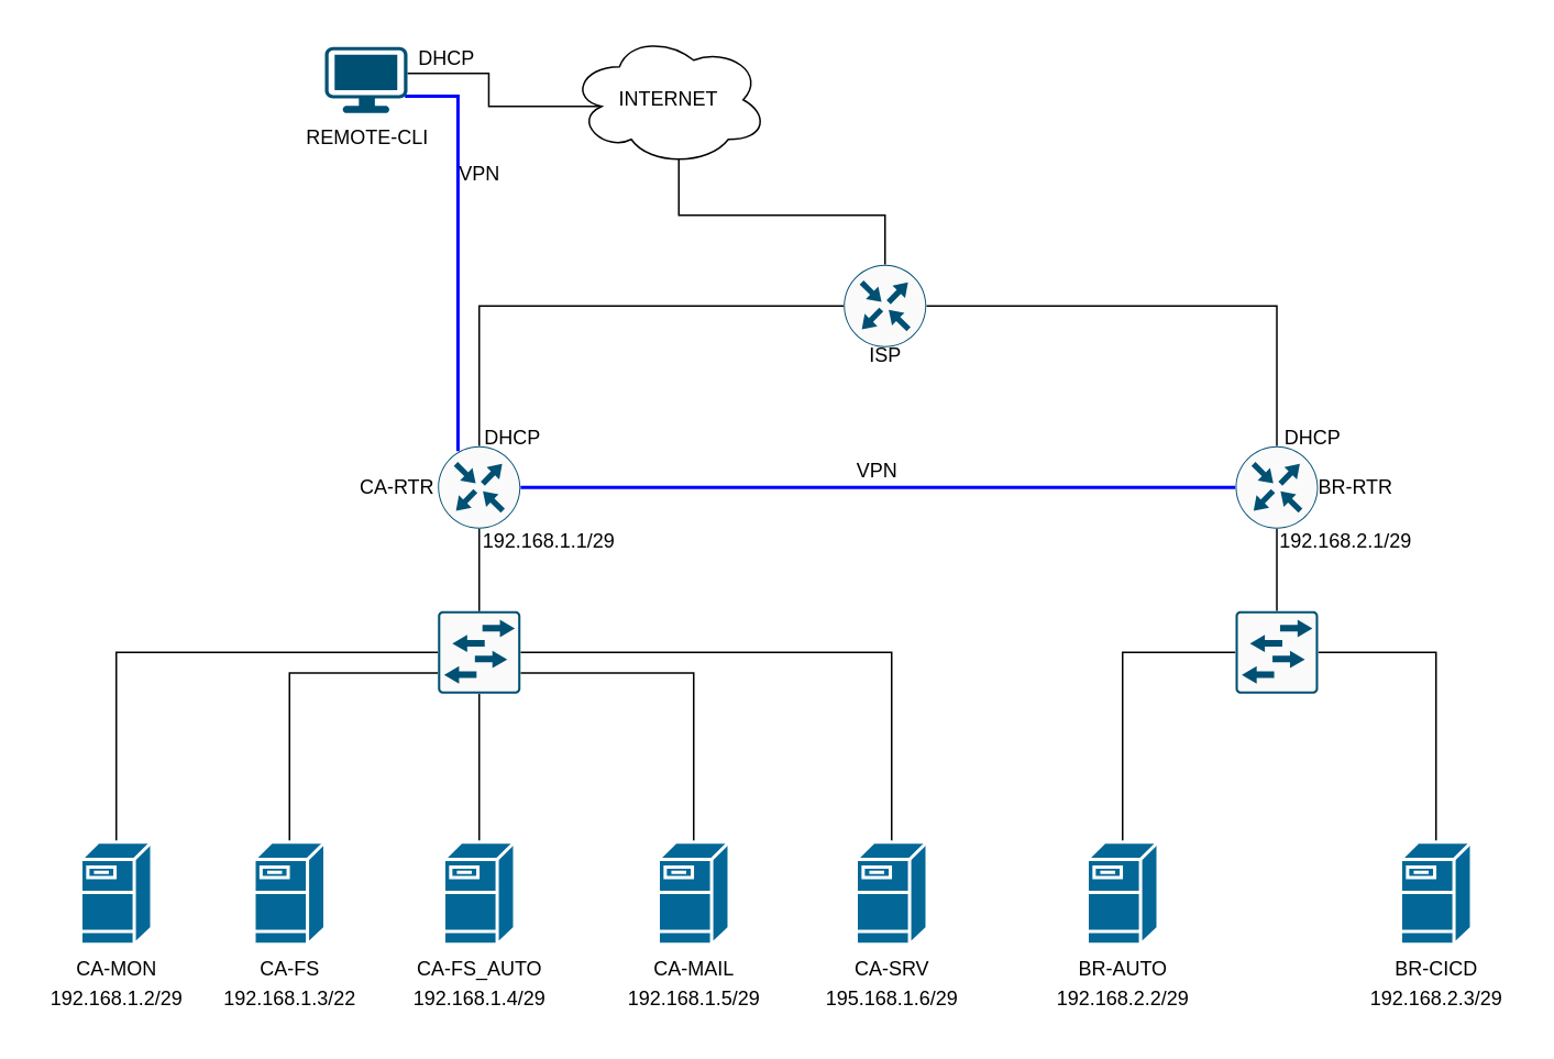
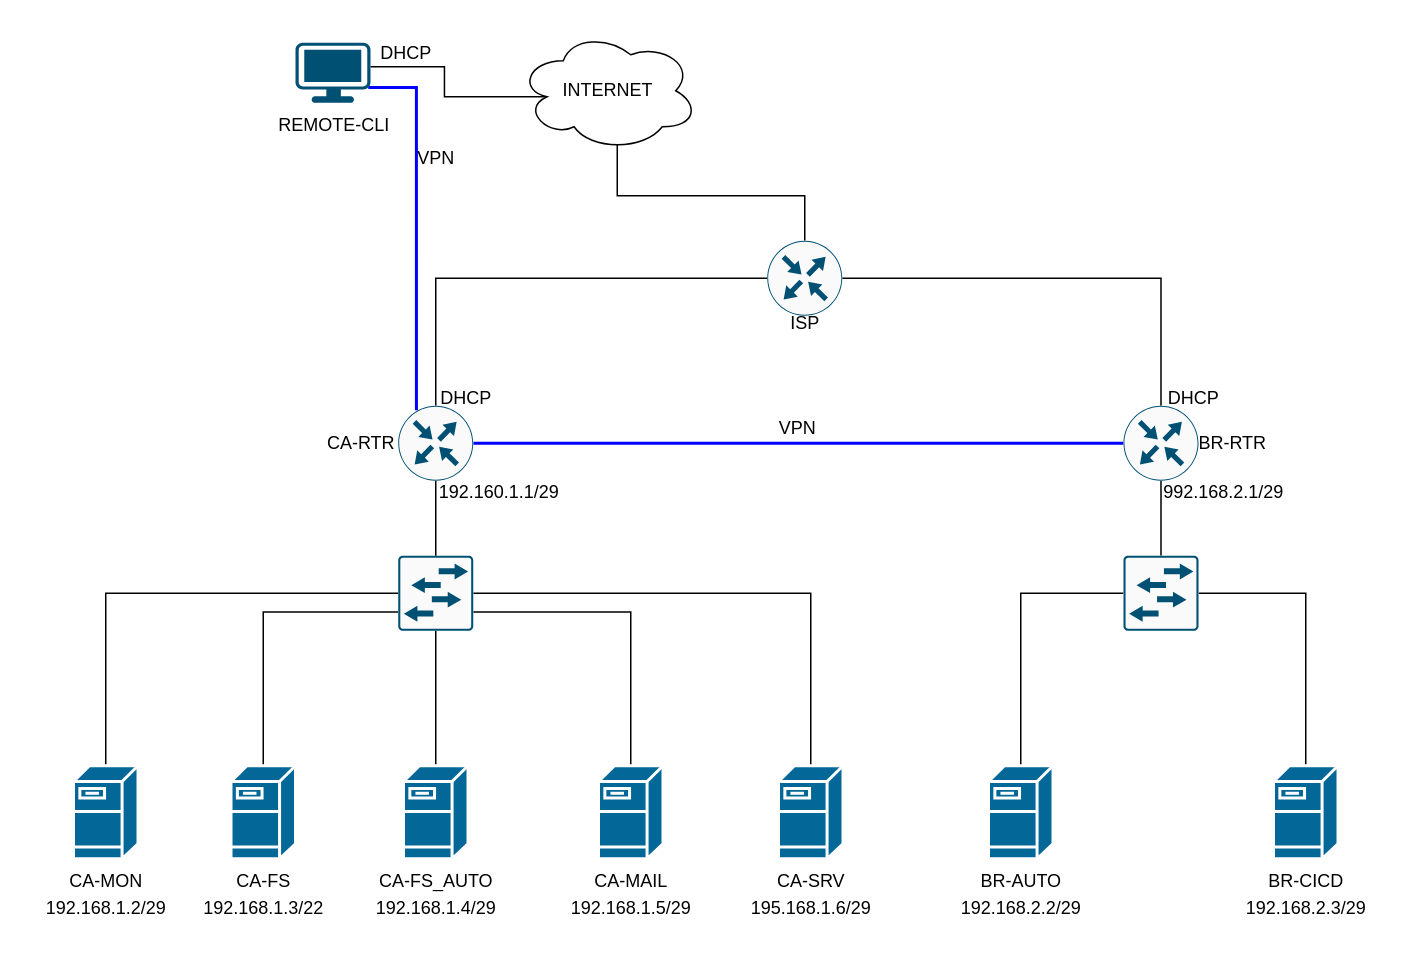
  <mxCell id="0" />
  <mxCell id="1" parent="0" />
  <mxCell id="2" style="edgeStyle=orthogonalEdgeStyle;rounded=0;orthogonalLoop=1;jettySize=auto;html=1;exitX=0;exitY=0.5;exitDx=0;exitDy=0;exitPerimeter=0;entryX=0.5;entryY=0;entryDx=0;entryDy=0;entryPerimeter=0;endArrow=none;endFill=0;" edge="1" parent="1" source="7" target="12"><mxGeometry relative="1" as="geometry" /></mxCell>
  <mxCell id="3" style="edgeStyle=orthogonalEdgeStyle;rounded=0;orthogonalLoop=1;jettySize=auto;html=1;exitX=0;exitY=0.75;exitDx=0;exitDy=0;exitPerimeter=0;entryX=0.5;entryY=0;entryDx=0;entryDy=0;entryPerimeter=0;endArrow=none;endFill=0;" edge="1" parent="1" source="7" target="13"><mxGeometry relative="1" as="geometry" /></mxCell>
  <mxCell id="4" style="edgeStyle=orthogonalEdgeStyle;rounded=0;orthogonalLoop=1;jettySize=auto;html=1;exitX=0.5;exitY=1;exitDx=0;exitDy=0;exitPerimeter=0;entryX=0.5;entryY=0;entryDx=0;entryDy=0;entryPerimeter=0;endArrow=none;endFill=0;" edge="1" parent="1" source="7" target="14"><mxGeometry relative="1" as="geometry" /></mxCell>
  <mxCell id="5" style="edgeStyle=orthogonalEdgeStyle;rounded=0;orthogonalLoop=1;jettySize=auto;html=1;exitX=1;exitY=0.5;exitDx=0;exitDy=0;exitPerimeter=0;entryX=0.5;entryY=0;entryDx=0;entryDy=0;entryPerimeter=0;endArrow=none;endFill=0;" edge="1" parent="1" source="7" target="15"><mxGeometry relative="1" as="geometry" /></mxCell>
  <mxCell id="6" style="edgeStyle=orthogonalEdgeStyle;rounded=0;orthogonalLoop=1;jettySize=auto;html=1;exitX=1;exitY=0.75;exitDx=0;exitDy=0;exitPerimeter=0;endArrow=none;endFill=0;" edge="1" parent="1" source="7" target="16"><mxGeometry relative="1" as="geometry" /></mxCell>
  <mxCell id="7" value="" style="sketch=0;points=[[0.015,0.015,0],[0.985,0.015,0],[0.985,0.985,0],[0.015,0.985,0],[0.25,0,0],[0.5,0,0],[0.75,0,0],[1,0.25,0],[1,0.5,0],[1,0.75,0],[0.75,1,0],[0.5,1,0],[0.25,1,0],[0,0.75,0],[0,0.5,0],[0,0.25,0]];verticalLabelPosition=bottom;html=1;verticalAlign=top;aspect=fixed;align=center;pointerEvents=1;shape=mxgraph.cisco19.rect;prIcon=l2_switch;fillColor=#FAFAFA;strokeColor=#005073;" vertex="1" parent="1"><mxGeometry x="265" y="370" width="50" height="50" as="geometry" /></mxCell>
  <mxCell id="8" style="edgeStyle=orthogonalEdgeStyle;rounded=0;orthogonalLoop=1;jettySize=auto;html=1;exitX=0.5;exitY=1;exitDx=0;exitDy=0;exitPerimeter=0;entryX=0.5;entryY=0;entryDx=0;entryDy=0;entryPerimeter=0;endArrow=none;endFill=0;" edge="1" parent="1" source="11" target="7"><mxGeometry relative="1" as="geometry" /></mxCell>
  <mxCell id="9" style="edgeStyle=orthogonalEdgeStyle;rounded=0;orthogonalLoop=1;jettySize=auto;html=1;exitX=0.5;exitY=0;exitDx=0;exitDy=0;exitPerimeter=0;entryX=0;entryY=0.5;entryDx=0;entryDy=0;entryPerimeter=0;endArrow=none;endFill=0;" edge="1" parent="1" source="11" target="25"><mxGeometry relative="1" as="geometry" /></mxCell>
  <mxCell id="10" style="edgeStyle=orthogonalEdgeStyle;rounded=0;orthogonalLoop=1;jettySize=auto;html=1;exitX=1;exitY=0.5;exitDx=0;exitDy=0;exitPerimeter=0;entryX=0;entryY=0.5;entryDx=0;entryDy=0;entryPerimeter=0;endArrow=none;endFill=0;strokeColor=#0000FF;strokeWidth=2;" edge="1" parent="1" source="11" target="30"><mxGeometry relative="1" as="geometry" /></mxCell>
  <mxCell id="11" value="" style="sketch=0;points=[[0.5,0,0],[1,0.5,0],[0.5,1,0],[0,0.5,0],[0.145,0.145,0],[0.856,0.145,0],[0.855,0.856,0],[0.145,0.855,0]];verticalLabelPosition=bottom;html=1;verticalAlign=top;aspect=fixed;align=center;pointerEvents=1;shape=mxgraph.cisco19.rect;prIcon=router;fillColor=#FAFAFA;strokeColor=#005073;" vertex="1" parent="1"><mxGeometry x="265" y="270" width="50" height="50" as="geometry" /></mxCell>
  <mxCell id="12" value="" style="shape=mxgraph.cisco.servers.fileserver;sketch=0;html=1;pointerEvents=1;dashed=0;fillColor=#036897;strokeColor=#ffffff;strokeWidth=2;verticalLabelPosition=bottom;verticalAlign=top;align=center;outlineConnect=0;" vertex="1" parent="1"><mxGeometry x="48.5" y="510" width="43" height="62" as="geometry" /></mxCell>
  <mxCell id="13" value="" style="shape=mxgraph.cisco.servers.fileserver;sketch=0;html=1;pointerEvents=1;dashed=0;fillColor=#036897;strokeColor=#ffffff;strokeWidth=2;verticalLabelPosition=bottom;verticalAlign=top;align=center;outlineConnect=0;" vertex="1" parent="1"><mxGeometry x="153.5" y="510" width="43" height="62" as="geometry" /></mxCell>
  <mxCell id="14" value="" style="shape=mxgraph.cisco.servers.fileserver;sketch=0;html=1;pointerEvents=1;dashed=0;fillColor=#036897;strokeColor=#ffffff;strokeWidth=2;verticalLabelPosition=bottom;verticalAlign=top;align=center;outlineConnect=0;" vertex="1" parent="1"><mxGeometry x="268.5" y="510" width="43" height="62" as="geometry" /></mxCell>
  <mxCell id="15" value="" style="shape=mxgraph.cisco.servers.fileserver;sketch=0;html=1;pointerEvents=1;dashed=0;fillColor=#036897;strokeColor=#ffffff;strokeWidth=2;verticalLabelPosition=bottom;verticalAlign=top;align=center;outlineConnect=0;" vertex="1" parent="1"><mxGeometry x="518.5" y="510" width="43" height="62" as="geometry" /></mxCell>
  <mxCell id="16" value="" style="shape=mxgraph.cisco.servers.fileserver;sketch=0;html=1;pointerEvents=1;dashed=0;fillColor=#036897;strokeColor=#ffffff;strokeWidth=2;verticalLabelPosition=bottom;verticalAlign=top;align=center;outlineConnect=0;" vertex="1" parent="1"><mxGeometry x="398.5" y="510" width="43" height="62" as="geometry" /></mxCell>
  <mxCell id="17" value="CA-MON" style="text;html=1;resizable=0;autosize=1;align=center;verticalAlign=middle;points=[];fillColor=none;strokeColor=none;rounded=0;" vertex="1" parent="1"><mxGeometry x="35" y="572" width="70" height="30" as="geometry" /></mxCell>
  <mxCell id="18" value="CA-FS" style="text;html=1;resizable=0;autosize=1;align=center;verticalAlign=middle;points=[];fillColor=none;strokeColor=none;rounded=0;" vertex="1" parent="1"><mxGeometry x="145" y="572" width="60" height="30" as="geometry" /></mxCell>
  <mxCell id="19" value="CA-FS_AUTO" style="text;html=1;resizable=0;autosize=1;align=center;verticalAlign=middle;points=[];fillColor=none;strokeColor=none;rounded=0;" vertex="1" parent="1"><mxGeometry x="240" y="572" width="100" height="30" as="geometry" /></mxCell>
  <mxCell id="20" value="CA-MAIL" style="text;html=1;resizable=0;autosize=1;align=center;verticalAlign=middle;points=[];fillColor=none;strokeColor=none;rounded=0;" vertex="1" parent="1"><mxGeometry x="385" y="572" width="70" height="30" as="geometry" /></mxCell>
  <mxCell id="21" value="CA-SRV" style="text;html=1;resizable=0;autosize=1;align=center;verticalAlign=middle;points=[];fillColor=none;strokeColor=none;rounded=0;" vertex="1" parent="1"><mxGeometry x="505" y="572" width="70" height="30" as="geometry" /></mxCell>
  <mxCell id="22" value="INTERNET" style="ellipse;shape=cloud;whiteSpace=wrap;html=1;" vertex="1" parent="1"><mxGeometry x="345" y="20" width="120" height="80" as="geometry" /></mxCell>
  <mxCell id="23" style="edgeStyle=orthogonalEdgeStyle;rounded=0;orthogonalLoop=1;jettySize=auto;html=1;exitX=0.5;exitY=0;exitDx=0;exitDy=0;exitPerimeter=0;entryX=0.55;entryY=0.95;entryDx=0;entryDy=0;entryPerimeter=0;endArrow=none;endFill=0;" edge="1" parent="1" source="25" target="22"><mxGeometry relative="1" as="geometry" /></mxCell>
  <mxCell id="24" style="edgeStyle=orthogonalEdgeStyle;rounded=0;orthogonalLoop=1;jettySize=auto;html=1;exitX=1;exitY=0.5;exitDx=0;exitDy=0;exitPerimeter=0;entryX=0.5;entryY=0;entryDx=0;entryDy=0;entryPerimeter=0;endArrow=none;endFill=0;" edge="1" parent="1" source="25" target="30"><mxGeometry relative="1" as="geometry" /></mxCell>
  <mxCell id="25" value="" style="sketch=0;points=[[0.5,0,0],[1,0.5,0],[0.5,1,0],[0,0.5,0],[0.145,0.145,0],[0.856,0.145,0],[0.855,0.856,0],[0.145,0.855,0]];verticalLabelPosition=bottom;html=1;verticalAlign=top;aspect=fixed;align=center;pointerEvents=1;shape=mxgraph.cisco19.rect;prIcon=router;fillColor=#FAFAFA;strokeColor=#005073;" vertex="1" parent="1"><mxGeometry x="511" y="160" width="50" height="50" as="geometry" /></mxCell>
  <mxCell id="26" style="edgeStyle=orthogonalEdgeStyle;rounded=0;orthogonalLoop=1;jettySize=auto;html=1;exitX=1;exitY=0.4;exitDx=0;exitDy=0;exitPerimeter=0;entryX=0.16;entryY=0.55;entryDx=0;entryDy=0;entryPerimeter=0;endArrow=none;endFill=0;" edge="1" parent="1" source="28" target="22"><mxGeometry relative="1" as="geometry" /></mxCell>
  <mxCell id="27" style="edgeStyle=orthogonalEdgeStyle;rounded=0;orthogonalLoop=1;jettySize=auto;html=1;exitX=0.97;exitY=0.745;exitDx=0;exitDy=0;exitPerimeter=0;entryX=-0.048;entryY=0.767;entryDx=0;entryDy=0;entryPerimeter=0;strokeColor=#0000FF;strokeWidth=2;endArrow=none;endFill=0;" edge="1" parent="1" source="28" target="48"><mxGeometry relative="1" as="geometry" /></mxCell>
  <mxCell id="28" value="" style="points=[[0.03,0.03,0],[0.5,0,0],[0.97,0.03,0],[1,0.4,0],[0.97,0.745,0],[0.5,1,0],[0.03,0.745,0],[0,0.4,0]];verticalLabelPosition=bottom;sketch=0;html=1;verticalAlign=top;aspect=fixed;align=center;pointerEvents=1;shape=mxgraph.cisco19.workstation;fillColor=#005073;strokeColor=none;" vertex="1" parent="1"><mxGeometry x="196.5" y="28" width="50" height="40" as="geometry" /></mxCell>
  <mxCell id="29" style="edgeStyle=orthogonalEdgeStyle;rounded=0;orthogonalLoop=1;jettySize=auto;html=1;exitX=0.5;exitY=1;exitDx=0;exitDy=0;exitPerimeter=0;entryX=0.5;entryY=0;entryDx=0;entryDy=0;entryPerimeter=0;endArrow=none;endFill=0;" edge="1" parent="1" source="30" target="33"><mxGeometry relative="1" as="geometry" /></mxCell>
  <mxCell id="30" value="" style="sketch=0;points=[[0.5,0,0],[1,0.5,0],[0.5,1,0],[0,0.5,0],[0.145,0.145,0],[0.856,0.145,0],[0.855,0.856,0],[0.145,0.855,0]];verticalLabelPosition=bottom;html=1;verticalAlign=top;aspect=fixed;align=center;pointerEvents=1;shape=mxgraph.cisco19.rect;prIcon=router;fillColor=#FAFAFA;strokeColor=#005073;" vertex="1" parent="1"><mxGeometry x="748.5" y="270" width="50" height="50" as="geometry" /></mxCell>
  <mxCell id="31" style="edgeStyle=orthogonalEdgeStyle;rounded=0;orthogonalLoop=1;jettySize=auto;html=1;exitX=1;exitY=0.5;exitDx=0;exitDy=0;exitPerimeter=0;entryX=0.5;entryY=0;entryDx=0;entryDy=0;entryPerimeter=0;endArrow=none;endFill=0;" edge="1" parent="1" source="33" target="34"><mxGeometry relative="1" as="geometry" /></mxCell>
  <mxCell id="32" style="edgeStyle=orthogonalEdgeStyle;rounded=0;orthogonalLoop=1;jettySize=auto;html=1;exitX=0;exitY=0.5;exitDx=0;exitDy=0;exitPerimeter=0;entryX=0.5;entryY=0;entryDx=0;entryDy=0;entryPerimeter=0;endArrow=none;endFill=0;" edge="1" parent="1" source="33" target="35"><mxGeometry relative="1" as="geometry" /></mxCell>
  <mxCell id="33" value="" style="sketch=0;points=[[0.015,0.015,0],[0.985,0.015,0],[0.985,0.985,0],[0.015,0.985,0],[0.25,0,0],[0.5,0,0],[0.75,0,0],[1,0.25,0],[1,0.5,0],[1,0.75,0],[0.75,1,0],[0.5,1,0],[0.25,1,0],[0,0.75,0],[0,0.5,0],[0,0.25,0]];verticalLabelPosition=bottom;html=1;verticalAlign=top;aspect=fixed;align=center;pointerEvents=1;shape=mxgraph.cisco19.rect;prIcon=l2_switch;fillColor=#FAFAFA;strokeColor=#005073;" vertex="1" parent="1"><mxGeometry x="748.5" y="370" width="50" height="50" as="geometry" /></mxCell>
  <mxCell id="34" value="" style="shape=mxgraph.cisco.servers.fileserver;sketch=0;html=1;pointerEvents=1;dashed=0;fillColor=#036897;strokeColor=#ffffff;strokeWidth=2;verticalLabelPosition=bottom;verticalAlign=top;align=center;outlineConnect=0;" vertex="1" parent="1"><mxGeometry x="848.5" y="510" width="43" height="62" as="geometry" /></mxCell>
  <mxCell id="35" value="" style="shape=mxgraph.cisco.servers.fileserver;sketch=0;html=1;pointerEvents=1;dashed=0;fillColor=#036897;strokeColor=#ffffff;strokeWidth=2;verticalLabelPosition=bottom;verticalAlign=top;align=center;outlineConnect=0;" vertex="1" parent="1"><mxGeometry x="658.5" y="510" width="43" height="62" as="geometry" /></mxCell>
  <mxCell id="36" value="BR-AUTO" style="text;html=1;resizable=0;autosize=1;align=center;verticalAlign=middle;points=[];fillColor=none;strokeColor=none;rounded=0;" vertex="1" parent="1"><mxGeometry x="645" y="572" width="70" height="30" as="geometry" /></mxCell>
  <mxCell id="37" value="BR-CICD" style="text;html=1;resizable=0;autosize=1;align=center;verticalAlign=middle;points=[];fillColor=none;strokeColor=none;rounded=0;" vertex="1" parent="1"><mxGeometry x="835" y="572" width="70" height="30" as="geometry" /></mxCell>
  <mxCell id="38" value="BR-RTR" style="text;html=1;resizable=0;autosize=1;align=center;verticalAlign=middle;points=[];fillColor=none;strokeColor=none;rounded=0;" vertex="1" parent="1"><mxGeometry x="786" y="280" width="70" height="30" as="geometry" /></mxCell>
  <mxCell id="39" value="CA-RTR" style="text;html=1;resizable=0;autosize=1;align=center;verticalAlign=middle;points=[];fillColor=none;strokeColor=none;rounded=0;" vertex="1" parent="1"><mxGeometry x="205" y="280" width="70" height="30" as="geometry" /></mxCell>
  <mxCell id="40" value="ISP" style="text;html=1;resizable=0;autosize=1;align=center;verticalAlign=middle;points=[];fillColor=none;strokeColor=none;rounded=0;" vertex="1" parent="1"><mxGeometry x="516" y="200" width="40" height="30" as="geometry" /></mxCell>
  <mxCell id="41" value="REMOTE-CLI" style="text;html=1;resizable=0;autosize=1;align=center;verticalAlign=middle;points=[];fillColor=none;strokeColor=none;rounded=0;" vertex="1" parent="1"><mxGeometry x="171.5" y="68" width="100" height="30" as="geometry" /></mxCell>
- <mxCell id="42" value="192.168.1.1/29" style="text;html=1;resizable=0;autosize=1;align=center;verticalAlign=middle;points=[];fillColor=none;strokeColor=none;rounded=0;" vertex="1" parent="1"><mxGeometry x="282" y="313" width="100" height="30" as="geometry" /></mxCell>
+ <mxCell id="42" value="192.160.1.1/29" style="text;html=1;resizable=0;autosize=1;align=center;verticalAlign=middle;points=[];fillColor=none;strokeColor=none;rounded=0;" vertex="1" parent="1"><mxGeometry x="282" y="313" width="100" height="30" as="geometry" /></mxCell>
  <mxCell id="43" value="192.168.1.2/29" style="text;html=1;resizable=0;autosize=1;align=center;verticalAlign=middle;points=[];fillColor=none;strokeColor=none;rounded=0;" vertex="1" parent="1"><mxGeometry x="20" y="590" width="100" height="30" as="geometry" /></mxCell>
  <mxCell id="44" value="192.168.1.3/22" style="text;html=1;resizable=0;autosize=1;align=center;verticalAlign=middle;points=[];fillColor=none;strokeColor=none;rounded=0;" vertex="1" parent="1"><mxGeometry x="125" y="590" width="100" height="30" as="geometry" /></mxCell>
  <mxCell id="45" value="192.168.1.4/29" style="text;html=1;resizable=0;autosize=1;align=center;verticalAlign=middle;points=[];fillColor=none;strokeColor=none;rounded=0;" vertex="1" parent="1"><mxGeometry x="240" y="590" width="100" height="30" as="geometry" /></mxCell>
  <mxCell id="46" value="192.168.1.5/29" style="text;html=1;resizable=0;autosize=1;align=center;verticalAlign=middle;points=[];fillColor=none;strokeColor=none;rounded=0;" vertex="1" parent="1"><mxGeometry x="370" y="590" width="100" height="30" as="geometry" /></mxCell>
  <mxCell id="47" value="195.168.1.6/29" style="text;html=1;resizable=0;autosize=1;align=center;verticalAlign=middle;points=[];fillColor=none;strokeColor=none;rounded=0;" vertex="1" parent="1"><mxGeometry x="490" y="590" width="100" height="30" as="geometry" /></mxCell>
  <mxCell id="48" value="DHCP" style="text;html=1;resizable=0;autosize=1;align=center;verticalAlign=middle;points=[];fillColor=none;strokeColor=none;rounded=0;" vertex="1" parent="1"><mxGeometry x="280" y="250" width="60" height="30" as="geometry" /></mxCell>
  <mxCell id="49" value="DHCP" style="text;html=1;resizable=0;autosize=1;align=center;verticalAlign=middle;points=[];fillColor=none;strokeColor=none;rounded=0;" vertex="1" parent="1"><mxGeometry x="765" y="250" width="60" height="30" as="geometry" /></mxCell>
  <mxCell id="50" value="VPN" style="text;html=1;resizable=0;autosize=1;align=center;verticalAlign=middle;points=[];fillColor=none;strokeColor=none;rounded=0;" vertex="1" parent="1"><mxGeometry x="506" y="270" width="50" height="30" as="geometry" /></mxCell>
  <mxCell id="51" value="DHCP" style="text;html=1;resizable=0;autosize=1;align=center;verticalAlign=middle;points=[];fillColor=none;strokeColor=none;rounded=0;" vertex="1" parent="1"><mxGeometry x="240" y="20" width="60" height="30" as="geometry" /></mxCell>
  <mxCell id="52" value="192.168.2.2/29" style="text;html=1;resizable=0;autosize=1;align=center;verticalAlign=middle;points=[];fillColor=none;strokeColor=none;rounded=0;" vertex="1" parent="1"><mxGeometry x="630" y="590" width="100" height="30" as="geometry" /></mxCell>
  <mxCell id="53" value="192.168.2.3/29" style="text;html=1;resizable=0;autosize=1;align=center;verticalAlign=middle;points=[];fillColor=none;strokeColor=none;rounded=0;" vertex="1" parent="1"><mxGeometry x="820" y="590" width="100" height="30" as="geometry" /></mxCell>
- <mxCell id="54" value="192.168.2.1/29" style="text;html=1;resizable=0;autosize=1;align=center;verticalAlign=middle;points=[];fillColor=none;strokeColor=none;rounded=0;" vertex="1" parent="1"><mxGeometry x="765" y="313" width="100" height="30" as="geometry" /></mxCell>
+ <mxCell id="54" value="992.168.2.1/29" style="text;html=1;resizable=0;autosize=1;align=center;verticalAlign=middle;points=[];fillColor=none;strokeColor=none;rounded=0;" vertex="1" parent="1"><mxGeometry x="765" y="313" width="100" height="30" as="geometry" /></mxCell>
  <mxCell id="55" value="VPN" style="text;html=1;resizable=0;autosize=1;align=center;verticalAlign=middle;points=[];fillColor=none;strokeColor=none;rounded=0;" vertex="1" parent="1"><mxGeometry x="265" y="90" width="50" height="30" as="geometry" /></mxCell>
